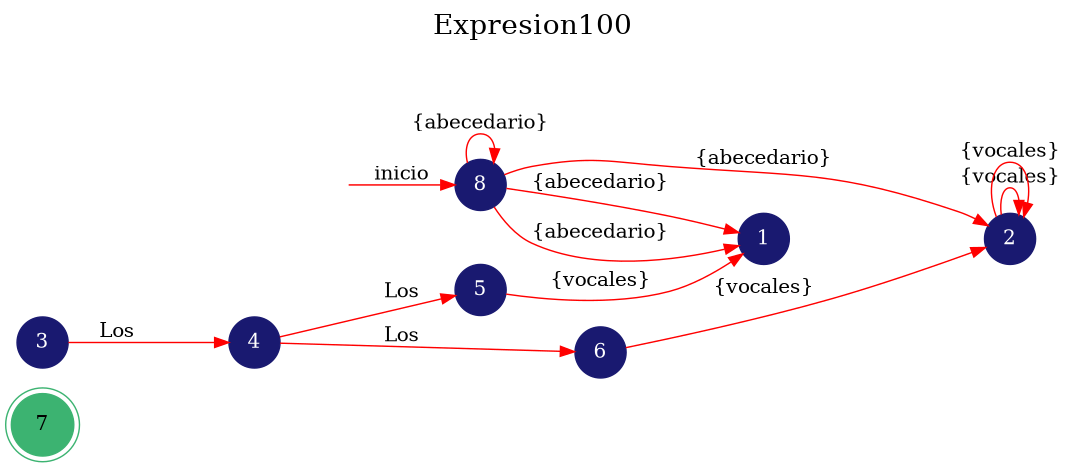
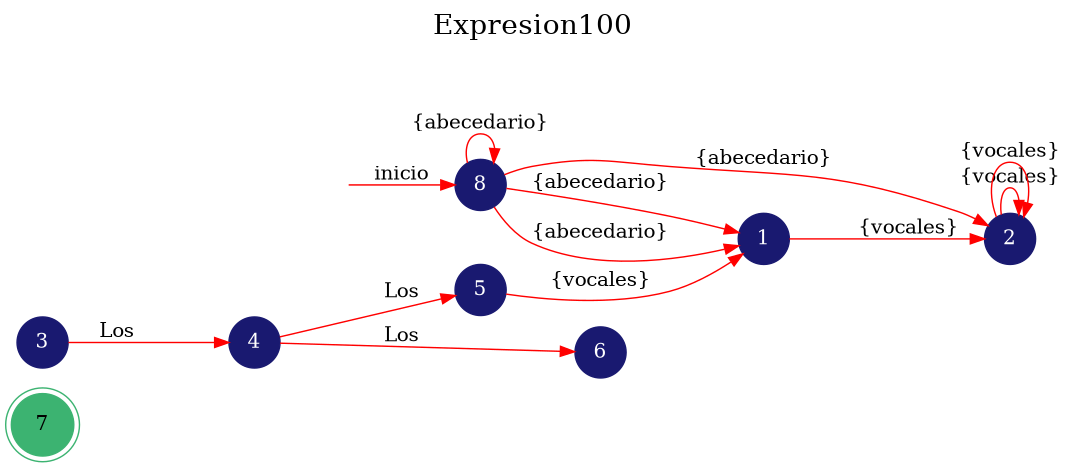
  digraph {
    fontsize=20
    label=Expresion100
    labelloc=t
    rankdir=LR
    node [color=midnightblue shape=circle style=filled fontcolor=white]
    edge [color=red]
    7 [color=mediumseagreen shape=doublecircle fontcolor=""]
    secret_node [style=invis]
    n3 [label=8]
    2
    1
    3
    4
    6
    5
    secret_node -> n3 [label=inicio]
    n3 -> n3 [label="{abecedario}"]
    n3 -> 2 [label="{abecedario}"]
    n3 -> 1 [label="{abecedario}"]
    n3 -> 1 [label="{abecedario}"]
    2 -> 2 [label="{vocales}"]
    2 -> 2 [label="{vocales}"]
-   6 -> 2 [label="{vocales}"]
+   1 -> 2 [label="{vocales}"]
    3 -> 4 [label=Los]
    4 -> 6 [label=Los]
    4 -> 5 [label=Los]
    5 -> 1 [label="{vocales}"]
  }
